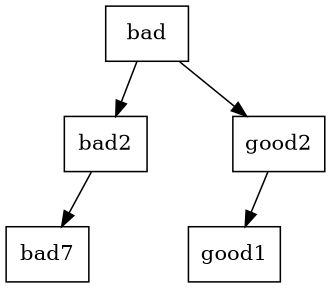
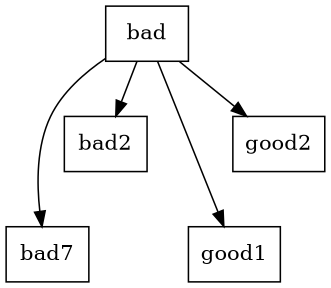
  digraph {
    node [shape=box]
    n1 [label=bad7]
    n2 [label=bad2]
    n3 [label=good1]
    n4 [label=good2]
    n5 [label=bad]
-   n2 -> n1
+   n5 -> n1
    n5 -> n2
-   n4 -> n3
+   n5 -> n3
    n5 -> n4
  }
